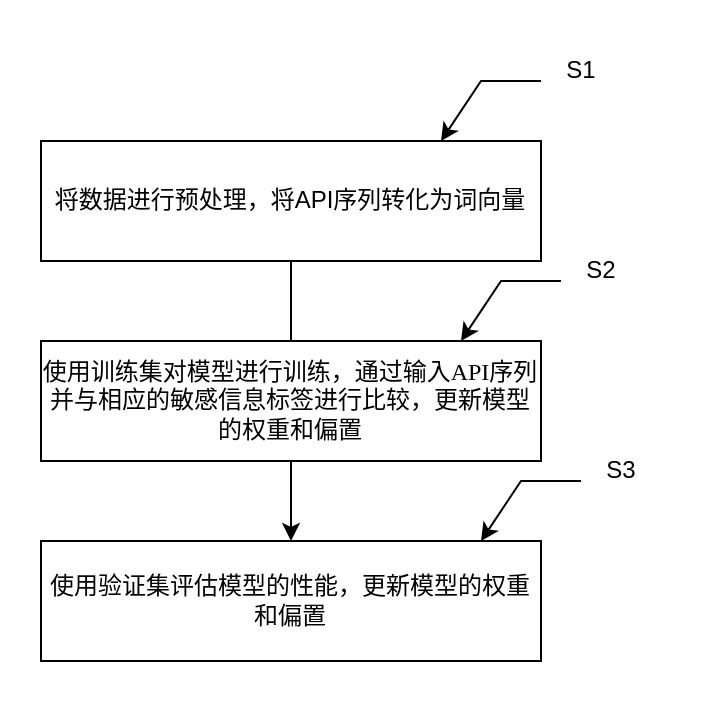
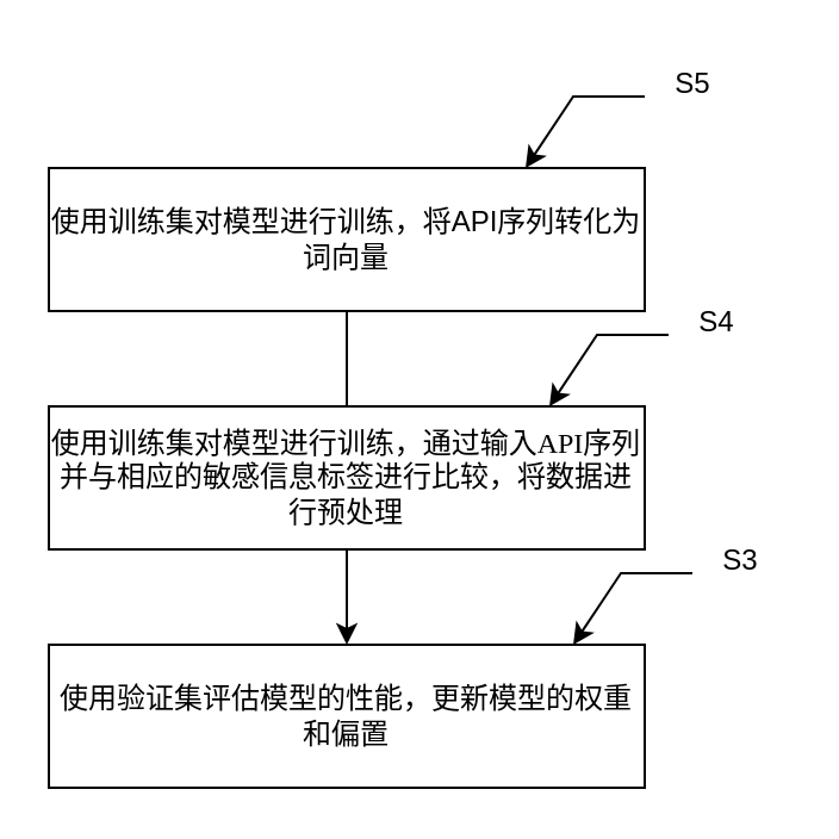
  <mxCell id="0" />
  <mxCell id="1" parent="0" />
  <mxCell id="2" style="edgeStyle=orthogonalEdgeStyle;rounded=0;orthogonalLoop=1;jettySize=auto;html=1;entryX=0.5;entryY=0;entryDx=0;entryDy=0;endArrow=none;" edge="1" parent="1" source="3" target="5"><mxGeometry relative="1" as="geometry" /></mxCell>
- <mxCell id="3" value="将数据进行预处理，将API序列转化为词向量" style="whiteSpace=wrap;html=1;" vertex="1" parent="1"><mxGeometry x="20" y="70" width="250" height="60" as="geometry" /></mxCell>
+ <mxCell id="3" value="使用训练集对模型进行训练，将API序列转化为词向量" style="whiteSpace=wrap;html=1;" vertex="1" parent="1"><mxGeometry x="20" y="70" width="250" height="60" as="geometry" /></mxCell>
  <mxCell id="4" style="edgeStyle=orthogonalEdgeStyle;rounded=0;orthogonalLoop=1;jettySize=auto;html=1;" edge="1" parent="1" source="5" target="6"><mxGeometry relative="1" as="geometry" /></mxCell>
- <mxCell id="5" value="&lt;p class=&quot;MsoNormal&quot;&gt;&lt;font face=&quot;宋体&quot;&gt;使用训练集对模型进行训练，通过输入&lt;/font&gt;&lt;font face=&quot;仿宋_GB2312&quot;&gt;API&lt;/font&gt;&lt;font face=&quot;宋体&quot;&gt;序列并与相应的敏感信息标签进行比较，更新模型的权重和偏置&lt;/font&gt;&lt;/p&gt;" style="whiteSpace=wrap;html=1;" vertex="1" parent="1"><mxGeometry x="20" y="170" width="250" height="60" as="geometry" /></mxCell>
+ <mxCell id="5" value="&lt;p class=&quot;MsoNormal&quot;&gt;&lt;font face=&quot;宋体&quot;&gt;使用训练集对模型进行训练，通过输入&lt;/font&gt;&lt;font face=&quot;仿宋_GB2312&quot;&gt;API&lt;/font&gt;&lt;font face=&quot;宋体&quot;&gt;序列并与相应的敏感信息标签进行比较，将数据进行预处理&lt;/font&gt;&lt;/p&gt;" style="whiteSpace=wrap;html=1;" vertex="1" parent="1"><mxGeometry x="20" y="170" width="250" height="60" as="geometry" /></mxCell>
  <mxCell id="6" value="&lt;p class=&quot;MsoNormal&quot;&gt;使用验证集评估模型的性能，更新模型的权重和偏置&lt;/p&gt;" style="whiteSpace=wrap;html=1;" vertex="1" parent="1"><mxGeometry x="20" y="270" width="250" height="60" as="geometry" /></mxCell>
  <mxCell id="7" value="" style="edgeStyle=none;orthogonalLoop=1;jettySize=auto;html=1;rounded=0;" edge="1" parent="1"><mxGeometry width="100" relative="1" as="geometry"><mxPoint x="270" y="40" as="sourcePoint" /><mxPoint x="220" y="70" as="targetPoint" /><Array as="points"><mxPoint x="240" y="40" /></Array></mxGeometry></mxCell>
- <mxCell id="8" value="S1" style="text;html=1;align=center;verticalAlign=middle;resizable=0;points=[];autosize=1;strokeColor=none;fillColor=none;" vertex="1" parent="1"><mxGeometry x="270" y="20" width="40" height="30" as="geometry" /></mxCell>
+ <mxCell id="8" value="S5" style="text;html=1;align=center;verticalAlign=middle;resizable=0;points=[];autosize=1;strokeColor=none;fillColor=none;" vertex="1" parent="1"><mxGeometry x="270" y="20" width="40" height="30" as="geometry" /></mxCell>
  <mxCell id="9" value="" style="edgeStyle=none;orthogonalLoop=1;jettySize=auto;html=1;rounded=0;" edge="1" parent="1"><mxGeometry width="100" relative="1" as="geometry"><mxPoint x="280" y="140" as="sourcePoint" /><mxPoint x="230" y="170" as="targetPoint" /><Array as="points"><mxPoint x="250" y="140" /></Array></mxGeometry></mxCell>
- <mxCell id="10" value="S2" style="text;html=1;align=center;verticalAlign=middle;resizable=0;points=[];autosize=1;strokeColor=none;fillColor=none;" vertex="1" parent="1"><mxGeometry x="280" y="120" width="40" height="30" as="geometry" /></mxCell>
+ <mxCell id="10" value="S4" style="text;html=1;align=center;verticalAlign=middle;resizable=0;points=[];autosize=1;strokeColor=none;fillColor=none;" vertex="1" parent="1"><mxGeometry x="280" y="120" width="40" height="30" as="geometry" /></mxCell>
  <mxCell id="11" value="" style="edgeStyle=none;orthogonalLoop=1;jettySize=auto;html=1;rounded=0;" edge="1" parent="1"><mxGeometry width="100" relative="1" as="geometry"><mxPoint x="290" y="240" as="sourcePoint" /><mxPoint x="240" y="270" as="targetPoint" /><Array as="points"><mxPoint x="260" y="240" /></Array></mxGeometry></mxCell>
  <mxCell id="12" value="S3" style="text;html=1;align=center;verticalAlign=middle;resizable=0;points=[];autosize=1;strokeColor=none;fillColor=none;" vertex="1" parent="1"><mxGeometry x="290" y="220" width="40" height="30" as="geometry" /></mxCell>
